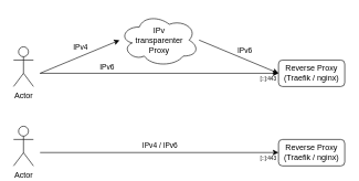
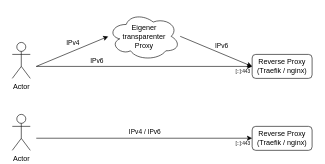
  <mxCell id="0" />
  <mxCell id="1" parent="0" />
  <mxCell id="2" value="Actor" style="shape=umlActor;verticalLabelPosition=bottom;verticalAlign=top;html=1;outlineConnect=0;" parent="1" vertex="1"><mxGeometry x="20" y="70" width="30" height="60" as="geometry" /></mxCell>
- <mxCell id="3" value="IPv&lt;br&gt;transparenter&lt;br&gt;Proxy" style="ellipse;shape=cloud;whiteSpace=wrap;html=1;" parent="1" vertex="1"><mxGeometry x="180" y="20" width="120" height="80" as="geometry" /></mxCell>
+ <mxCell id="3" value="Eigener&lt;br&gt;transparenter&lt;br&gt;Proxy" style="ellipse;shape=cloud;whiteSpace=wrap;html=1;" parent="1" vertex="1"><mxGeometry x="180" y="20" width="120" height="80" as="geometry" /></mxCell>
  <mxCell id="4" value="" style="endArrow=classic;html=1;rounded=0;" parent="1" edge="1"><mxGeometry width="50" height="50" relative="1" as="geometry"><mxPoint x="60" y="110" as="sourcePoint" /><mxPoint x="180" y="60" as="targetPoint" /></mxGeometry></mxCell>
  <mxCell id="5" value="IPv4" style="edgeLabel;html=1;align=center;verticalAlign=middle;resizable=0;points=[];" parent="4" vertex="1" connectable="0"><mxGeometry x="0.27" y="1" relative="1" as="geometry"><mxPoint x="-16" y="-7" as="offset" /></mxGeometry></mxCell>
  <mxCell id="6" value="" style="endArrow=classic;html=1;rounded=0;" parent="1" edge="1"><mxGeometry width="50" height="50" relative="1" as="geometry"><mxPoint x="60" y="110" as="sourcePoint" /><mxPoint x="420" y="110" as="targetPoint" /></mxGeometry></mxCell>
  <mxCell id="7" value="IPv6" style="edgeLabel;html=1;align=center;verticalAlign=middle;resizable=0;points=[];" parent="6" vertex="1" connectable="0"><mxGeometry x="0.27" y="1" relative="1" as="geometry"><mxPoint x="-129" y="-9" as="offset" /></mxGeometry></mxCell>
  <mxCell id="8" value="" style="endArrow=classic;html=1;rounded=0;" parent="1" edge="1"><mxGeometry width="50" height="50" relative="1" as="geometry"><mxPoint x="300" y="59.8" as="sourcePoint" /><mxPoint x="420" y="110" as="targetPoint" /></mxGeometry></mxCell>
  <mxCell id="9" value="IPv6" style="edgeLabel;html=1;align=center;verticalAlign=middle;resizable=0;points=[];" parent="8" vertex="1" connectable="0"><mxGeometry x="0.27" y="1" relative="1" as="geometry"><mxPoint x="-8" y="-15" as="offset" /></mxGeometry></mxCell>
  <mxCell id="10" value="Reverse Proxy&lt;br&gt;(Traefik / nginx)" style="rounded=1;whiteSpace=wrap;html=1;" parent="1" vertex="1"><mxGeometry x="420" y="90" width="100" height="40" as="geometry" /></mxCell>
  <mxCell id="11" value="&lt;font style=&quot;font-size: 8px;&quot;&gt;[::]:443&lt;/font&gt;" style="text;html=1;strokeColor=none;fillColor=none;align=center;verticalAlign=middle;whiteSpace=wrap;rounded=0;" parent="1" vertex="1"><mxGeometry x="390" y="113" width="30" height="10" as="geometry" /></mxCell>
  <mxCell id="12" value="Actor" style="shape=umlActor;verticalLabelPosition=bottom;verticalAlign=top;html=1;outlineConnect=0;" parent="1" vertex="1"><mxGeometry x="20" y="190" width="30" height="60" as="geometry" /></mxCell>
  <mxCell id="13" value="Reverse Proxy&lt;br&gt;(Traefik / nginx)" style="rounded=1;whiteSpace=wrap;html=1;" parent="1" vertex="1"><mxGeometry x="420" y="210" width="100" height="40" as="geometry" /></mxCell>
  <mxCell id="14" value="" style="endArrow=classic;html=1;rounded=0;" parent="1" edge="1"><mxGeometry width="50" height="50" relative="1" as="geometry"><mxPoint x="60" y="229.76" as="sourcePoint" /><mxPoint x="420" y="229.76" as="targetPoint" /></mxGeometry></mxCell>
  <mxCell id="15" value="IPv4 / IPv6" style="edgeLabel;html=1;align=center;verticalAlign=middle;resizable=0;points=[];" parent="14" vertex="1" connectable="0"><mxGeometry x="0.27" y="1" relative="1" as="geometry"><mxPoint x="-49" y="-9" as="offset" /></mxGeometry></mxCell>
  <mxCell id="16" value="&lt;font style=&quot;font-size: 8px;&quot;&gt;[::]:443&lt;/font&gt;" style="text;html=1;strokeColor=none;fillColor=none;align=center;verticalAlign=middle;whiteSpace=wrap;rounded=0;" parent="1" vertex="1"><mxGeometry x="390" y="233" width="30" height="10" as="geometry" /></mxCell>
